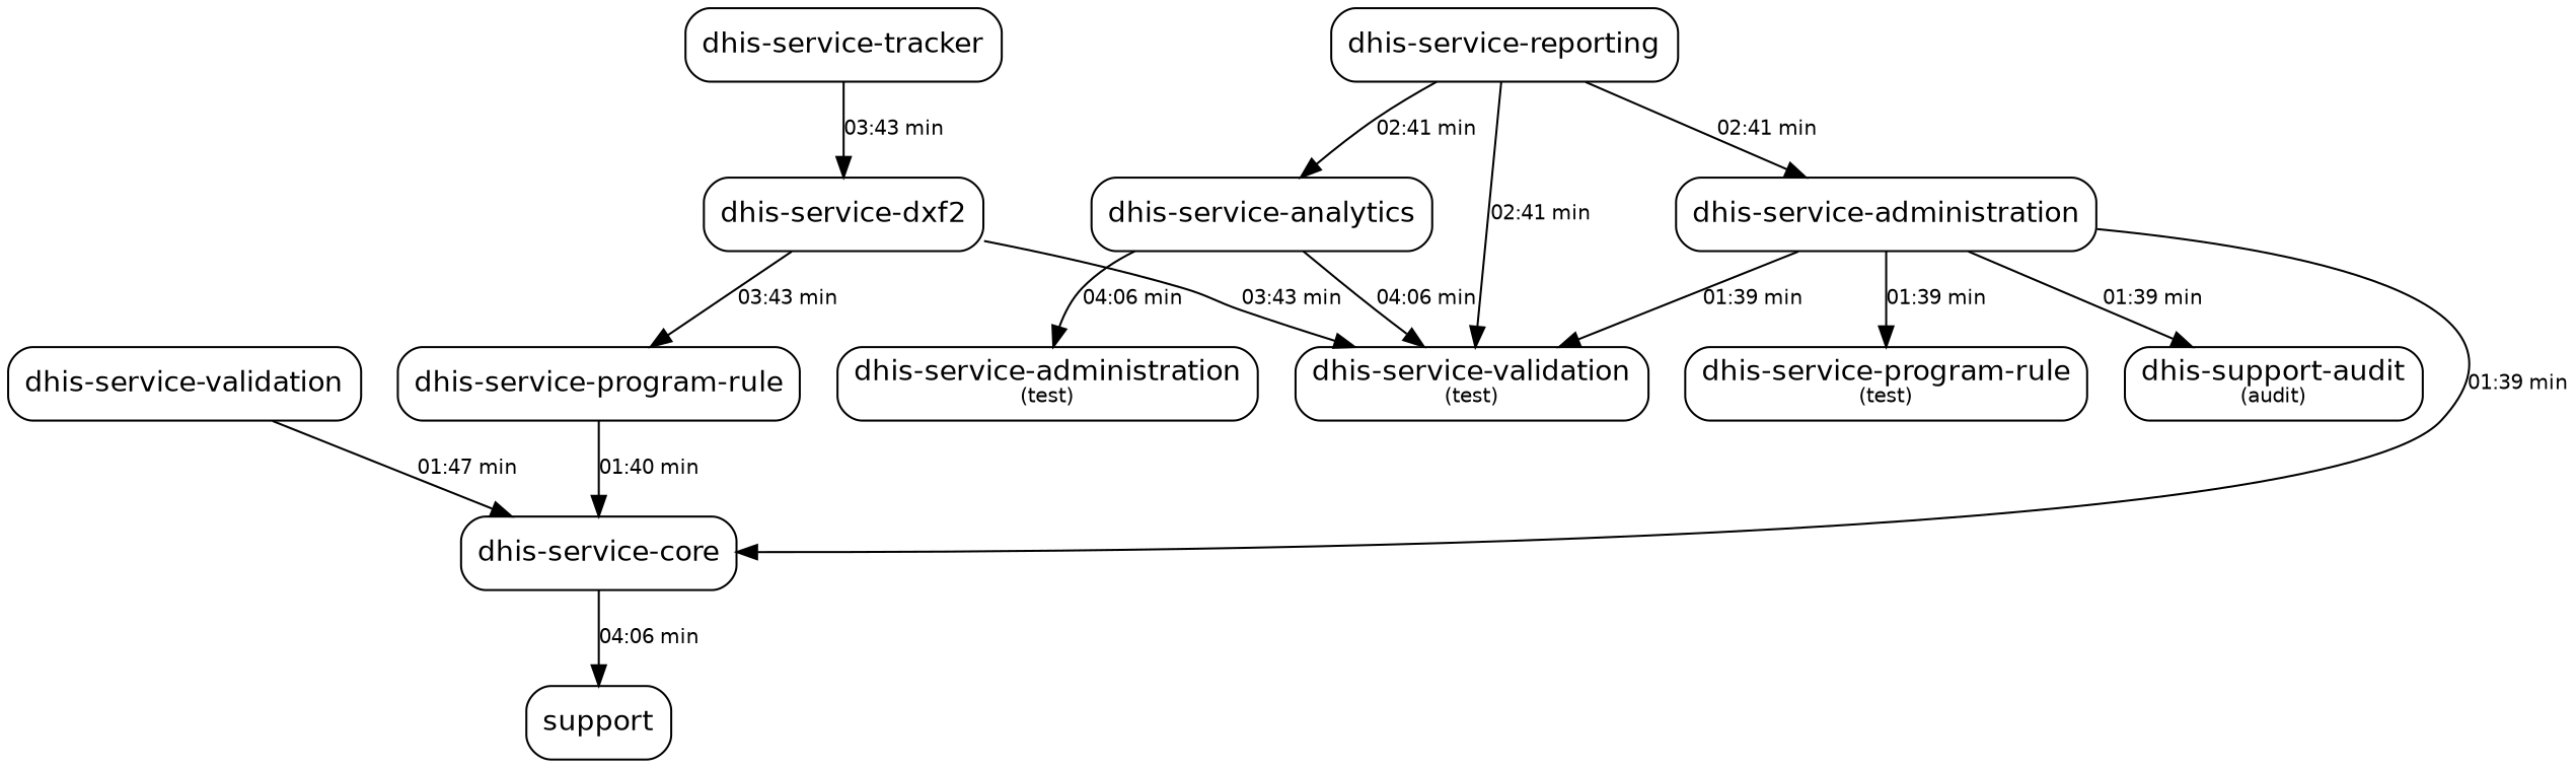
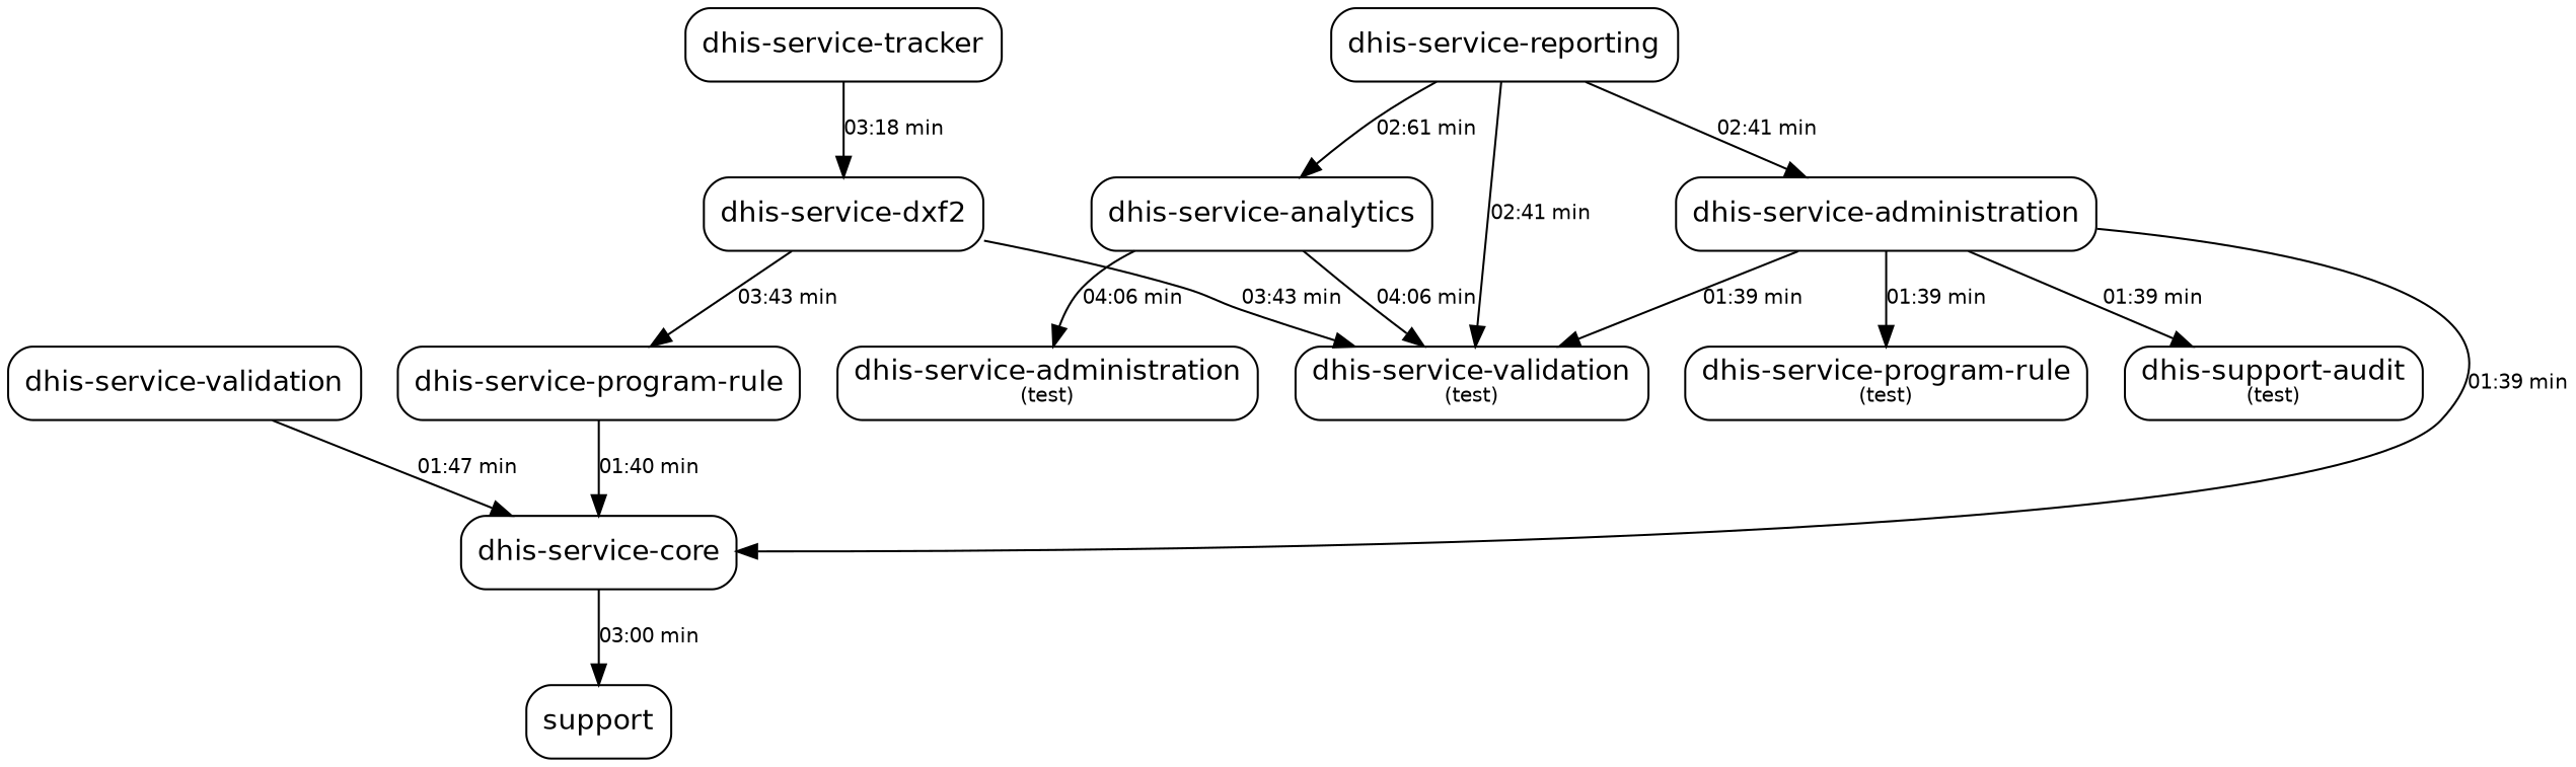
  digraph {
    node [fontname=Helvetica fontsize=14 shape=box style=rounded]
    edge [fontname=Helvetica fontsize=10 weight=99]
    n1 [label=<dhis-service-validation>]
    n2 [label=<dhis-service-core>]
    n3 [label=support]
    n4 [label=<dhis-service-program-rule>]
    n5 [label=<dhis-service-administration>]
    n6 [label=<dhis-service-program-rule<font point-size="10"><br/>(test)</font>>]
    n7 [label=<dhis-service-validation<font point-size="10"><br/>(test)</font>>]
-   n8 [label=<dhis-support-audit<font point-size="10"><br/>(audit)</font>>]
+   n8 [label=<dhis-support-audit<font point-size="10"><br/>(test)</font>>]
    n9 [label=<dhis-service-dxf2>]
    n10 [label=<dhis-service-analytics>]
    n11 [label=<dhis-service-administration<font point-size="10"><br/>(test)</font>>]
    n12 [label=<dhis-service-tracker>]
    n13 [label=<dhis-service-reporting>]
    n1 -> n2 [label="01:47 min" weight=107]
-   n2 -> n3 [label="04:06 min" weight=180]
+   n2 -> n3 [label="03:00 min" weight=180]
    n4 -> n2 [label="01:40 min" weight=100]
    n5 -> n2 [label="01:39 min"]
    n5 -> n6 [label="01:39 min"]
    n5 -> n7 [label="01:39 min"]
    n5 -> n8 [label="01:39 min"]
    n9 -> n4 [label="03:43 min" weight=223]
    n9 -> n7 [label="03:43 min" weight=223]
    n10 -> n7 [label="04:06 min" weight=246]
    n10 -> n11 [label="04:06 min" weight=246]
-   n12 -> n9 [label="03:43 min" weight=198]
+   n12 -> n9 [label="03:18 min" weight=198]
    n13 -> n5 [label="02:41 min" weight=161]
    n13 -> n7 [label="02:41 min" weight=161]
-   n13 -> n10 [label="02:41 min" weight=161]
+   n13 -> n10 [label="02:61 min" weight=161]
  }
